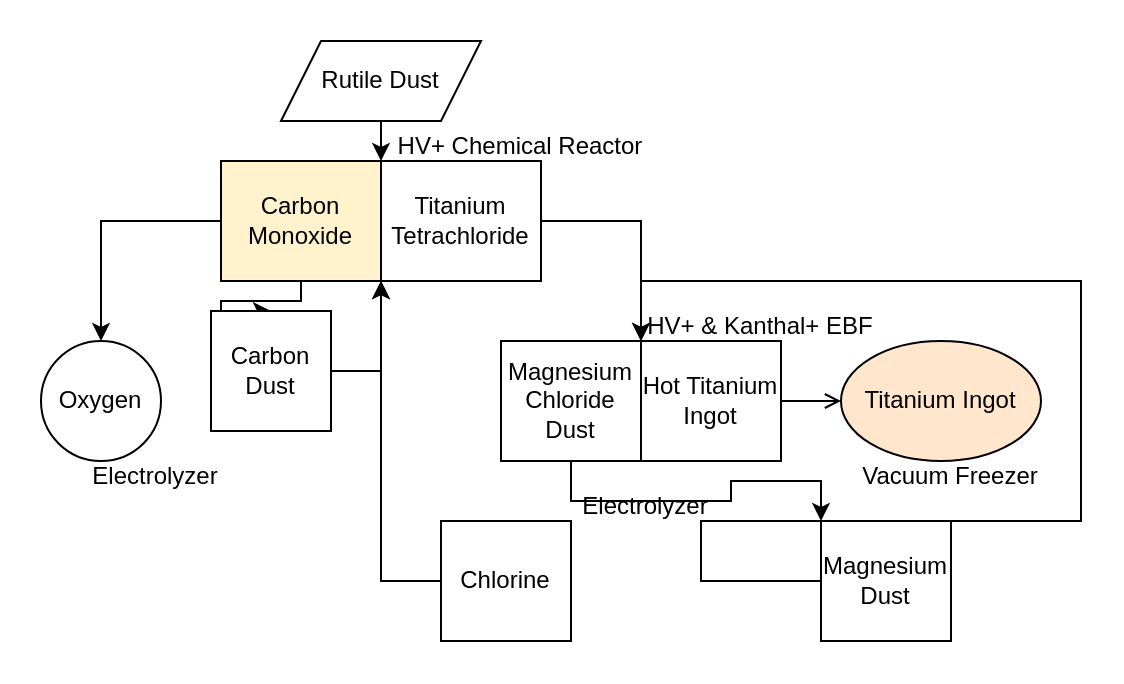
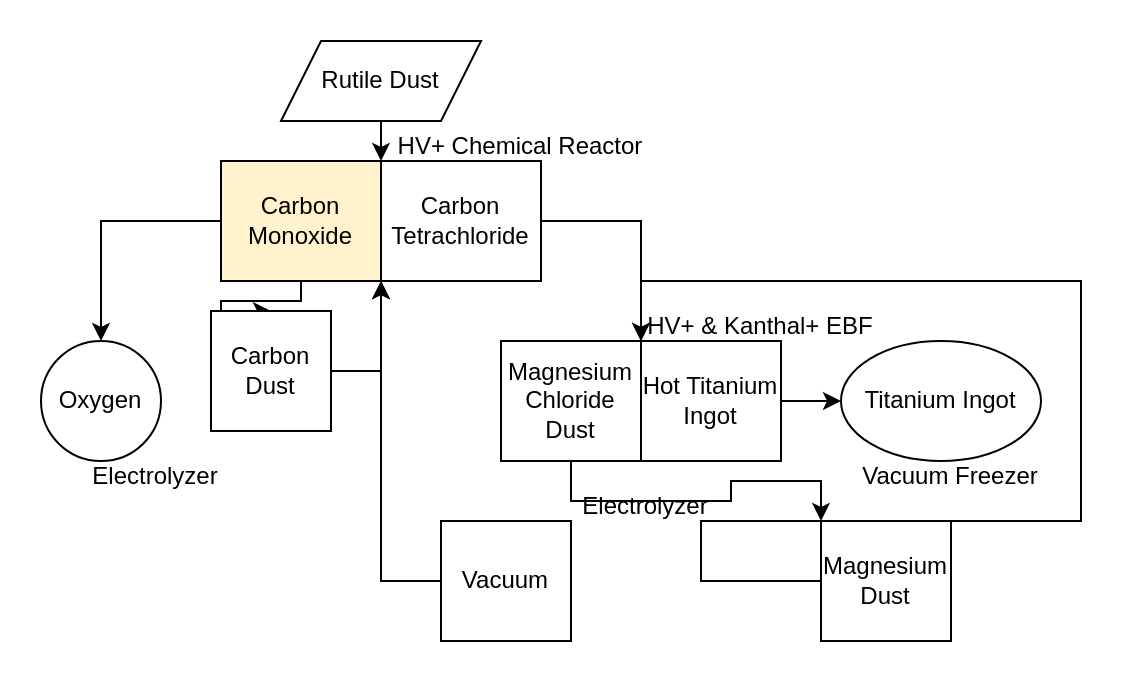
  <mxCell id="0" />
  <mxCell id="1" parent="0" />
  <mxCell id="2" style="edgeStyle=orthogonalEdgeStyle;rounded=0;orthogonalLoop=1;jettySize=auto;html=1;exitX=0;exitY=0.5;exitDx=0;exitDy=0;entryX=0.5;entryY=0;entryDx=0;entryDy=0;" edge="1" parent="1" source="4" target="21"><mxGeometry relative="1" as="geometry" /></mxCell>
  <mxCell id="3" style="edgeStyle=orthogonalEdgeStyle;rounded=0;orthogonalLoop=1;jettySize=auto;html=1;exitX=0.5;exitY=1;exitDx=0;exitDy=0;entryX=0.5;entryY=0;entryDx=0;entryDy=0;" edge="1" parent="1" source="4" target="11"><mxGeometry relative="1" as="geometry"><Array as="points"><mxPoint x="150" y="150" /><mxPoint x="110" y="150" /></Array></mxGeometry></mxCell>
  <mxCell id="4" value="Carbon Monoxide" style="rounded=0;whiteSpace=wrap;html=1;fillColor=#fff2cc;" vertex="1" parent="1"><mxGeometry x="110" y="80" width="80" height="60" as="geometry" /></mxCell>
  <mxCell id="5" value="HV+ Chemical Reactor" style="text;html=1;strokeColor=none;fillColor=none;align=center;verticalAlign=middle;whiteSpace=wrap;rounded=0;" vertex="1" parent="1"><mxGeometry x="190" y="65" width="140" height="15" as="geometry" /></mxCell>
  <mxCell id="6" style="edgeStyle=orthogonalEdgeStyle;rounded=0;orthogonalLoop=1;jettySize=auto;html=1;exitX=1;exitY=0.5;exitDx=0;exitDy=0;entryX=0;entryY=0;entryDx=0;entryDy=0;" edge="1" parent="1" source="7" target="15"><mxGeometry relative="1" as="geometry" /></mxCell>
- <mxCell id="7" value="Titanium Tetrachloride" style="rounded=0;whiteSpace=wrap;html=1;" vertex="1" parent="1"><mxGeometry x="190" y="80" width="80" height="60" as="geometry" /></mxCell>
+ <mxCell id="7" value="Carbon Tetrachloride" style="rounded=0;whiteSpace=wrap;html=1;" vertex="1" parent="1"><mxGeometry x="190" y="80" width="80" height="60" as="geometry" /></mxCell>
  <mxCell id="8" style="edgeStyle=orthogonalEdgeStyle;rounded=0;orthogonalLoop=1;jettySize=auto;html=1;exitX=0.5;exitY=1;exitDx=0;exitDy=0;entryX=1;entryY=0;entryDx=0;entryDy=0;" edge="1" parent="1" source="9" target="4"><mxGeometry relative="1" as="geometry" /></mxCell>
  <mxCell id="9" value="Rutile Dust" style="shape=parallelogram;perimeter=parallelogramPerimeter;whiteSpace=wrap;html=1;fixedSize=1;" vertex="1" parent="1"><mxGeometry x="140" y="20" width="100" height="40" as="geometry" /></mxCell>
  <mxCell id="10" style="edgeStyle=orthogonalEdgeStyle;rounded=0;orthogonalLoop=1;jettySize=auto;html=1;exitX=1;exitY=0.5;exitDx=0;exitDy=0;entryX=0;entryY=1;entryDx=0;entryDy=0;" edge="1" parent="1" source="11" target="7"><mxGeometry relative="1" as="geometry" /></mxCell>
  <mxCell id="11" value="Carbon Dust" style="rounded=0;whiteSpace=wrap;html=1;" vertex="1" parent="1"><mxGeometry x="105" y="155" width="60" height="60" as="geometry" /></mxCell>
  <mxCell id="12" style="edgeStyle=orthogonalEdgeStyle;rounded=0;orthogonalLoop=1;jettySize=auto;html=1;exitX=0.5;exitY=1;exitDx=0;exitDy=0;entryX=0;entryY=0;entryDx=0;entryDy=0;" edge="1" parent="1" source="13" target="20"><mxGeometry relative="1" as="geometry" /></mxCell>
  <mxCell id="13" value="Magnesium Chloride Dust" style="rounded=0;whiteSpace=wrap;html=1;" vertex="1" parent="1"><mxGeometry x="250" y="170" width="70" height="60" as="geometry" /></mxCell>
- <mxCell id="14" style="edgeStyle=orthogonalEdgeStyle;rounded=0;orthogonalLoop=1;jettySize=auto;html=1;exitX=1;exitY=0.5;exitDx=0;exitDy=0;entryX=0;entryY=0.5;entryDx=0;entryDy=0;endArrow=open;" edge="1" parent="1" source="15" target="16"><mxGeometry relative="1" as="geometry" /></mxCell>
+ <mxCell id="14" style="edgeStyle=orthogonalEdgeStyle;rounded=0;orthogonalLoop=1;jettySize=auto;html=1;exitX=1;exitY=0.5;exitDx=0;exitDy=0;entryX=0;entryY=0.5;entryDx=0;entryDy=0;" edge="1" parent="1" source="15" target="16"><mxGeometry relative="1" as="geometry" /></mxCell>
  <mxCell id="15" value="Hot Titanium Ingot" style="rounded=0;whiteSpace=wrap;html=1;" vertex="1" parent="1"><mxGeometry x="320" y="170" width="70" height="60" as="geometry" /></mxCell>
- <mxCell id="16" value="Titanium Ingot" style="ellipse;whiteSpace=wrap;html=1;fillColor=#ffe6cc;" vertex="1" parent="1"><mxGeometry x="420" y="170" width="100" height="60" as="geometry" /></mxCell>
+ <mxCell id="16" value="Titanium Ingot" style="ellipse;whiteSpace=wrap;html=1;" vertex="1" parent="1"><mxGeometry x="420" y="170" width="100" height="60" as="geometry" /></mxCell>
  <mxCell id="17" style="edgeStyle=orthogonalEdgeStyle;rounded=0;orthogonalLoop=1;jettySize=auto;html=1;exitX=0;exitY=0.5;exitDx=0;exitDy=0;entryX=0;entryY=1;entryDx=0;entryDy=0;" edge="1" parent="1" source="18" target="7"><mxGeometry relative="1" as="geometry" /></mxCell>
- <mxCell id="18" value="Chlorine" style="rounded=0;whiteSpace=wrap;html=1;" vertex="1" parent="1"><mxGeometry x="220" y="260" width="65" height="60" as="geometry" /></mxCell>
+ <mxCell id="18" value="Vacuum" style="rounded=0;whiteSpace=wrap;html=1;" vertex="1" parent="1"><mxGeometry x="220" y="260" width="65" height="60" as="geometry" /></mxCell>
  <mxCell id="19" style="edgeStyle=orthogonalEdgeStyle;rounded=0;orthogonalLoop=1;jettySize=auto;html=1;exitX=1;exitY=0.5;exitDx=0;exitDy=0;entryX=0;entryY=0;entryDx=0;entryDy=0;" edge="1" parent="1" source="20" target="15"><mxGeometry relative="1" as="geometry"><Array as="points"><mxPoint x="350" y="260" /><mxPoint x="540" y="260" /><mxPoint x="540" y="140" /><mxPoint x="320" y="140" /></Array></mxGeometry></mxCell>
  <mxCell id="20" value="Magnesium Dust" style="rounded=0;whiteSpace=wrap;html=1;" vertex="1" parent="1"><mxGeometry x="410" y="260" width="65" height="60" as="geometry" /></mxCell>
  <mxCell id="21" value="Oxygen" style="ellipse;whiteSpace=wrap;html=1;" vertex="1" parent="1"><mxGeometry x="20" y="170" width="60" height="60" as="geometry" /></mxCell>
  <mxCell id="22" value="HV+ &amp;amp; Kanthal+ EBF" style="text;html=1;strokeColor=none;fillColor=none;align=center;verticalAlign=middle;whiteSpace=wrap;rounded=0;" vertex="1" parent="1"><mxGeometry x="320" y="155" width="120" height="15" as="geometry" /></mxCell>
  <mxCell id="23" value="Vacuum Freezer" style="text;html=1;strokeColor=none;fillColor=none;align=center;verticalAlign=middle;whiteSpace=wrap;rounded=0;" vertex="1" parent="1"><mxGeometry x="430" y="230" width="90" height="15" as="geometry" /></mxCell>
  <mxCell id="24" value="Electrolyzer" style="text;html=1;strokeColor=none;fillColor=none;align=center;verticalAlign=middle;whiteSpace=wrap;rounded=0;" vertex="1" parent="1"><mxGeometry x="285" y="245" width="75" height="15" as="geometry" /></mxCell>
  <mxCell id="25" value="Electrolyzer" style="text;html=1;strokeColor=none;fillColor=none;align=center;verticalAlign=middle;whiteSpace=wrap;rounded=0;" vertex="1" parent="1"><mxGeometry x="40" y="230" width="75" height="15" as="geometry" /></mxCell>
